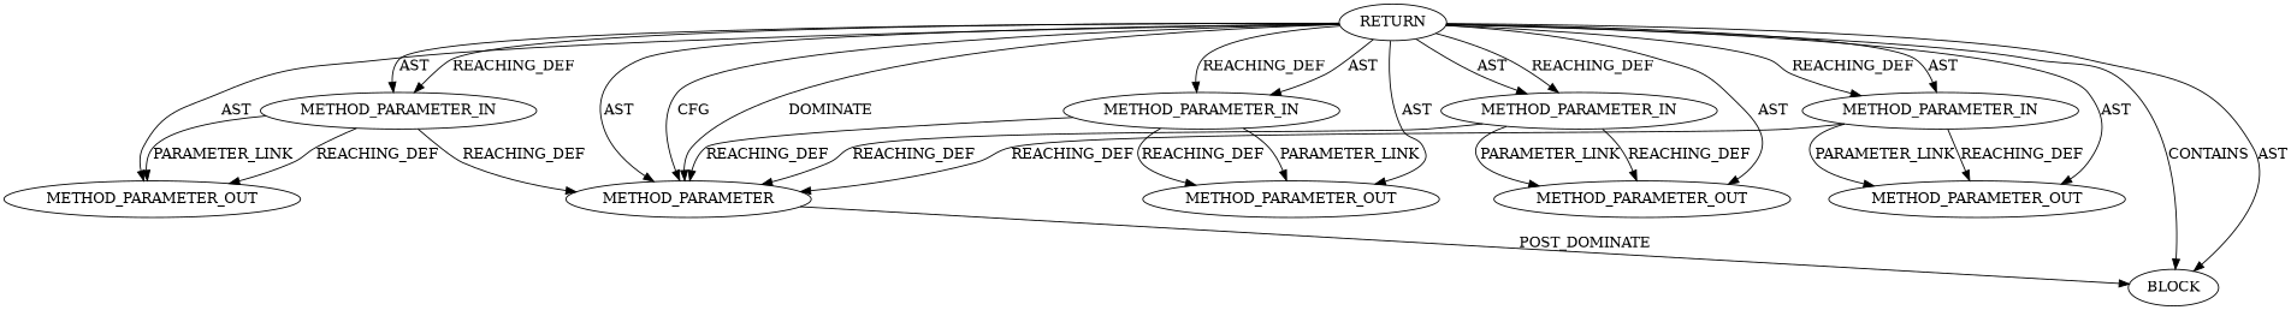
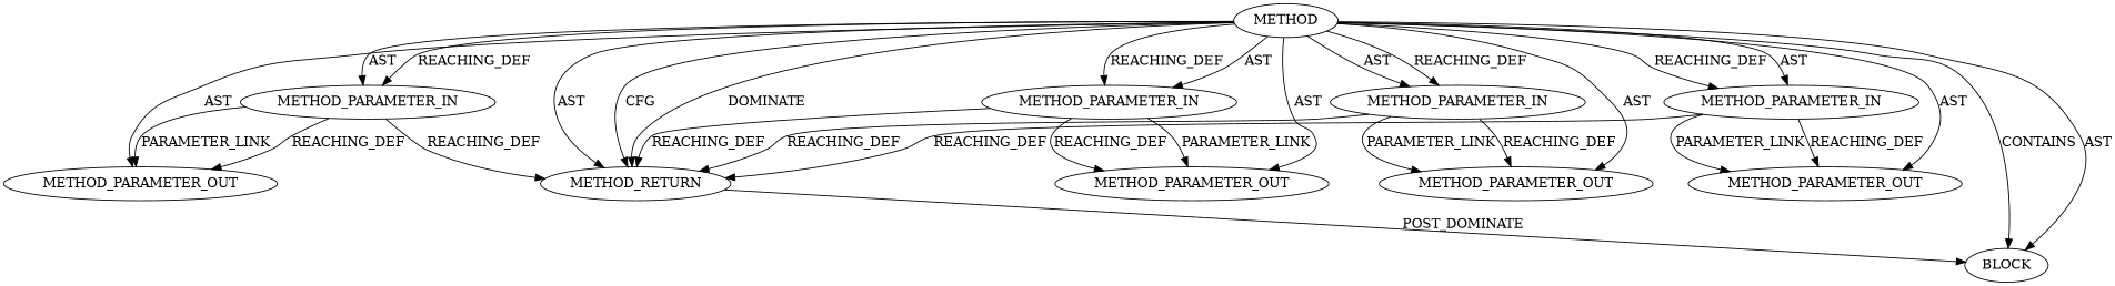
  digraph {
    node [CODE=p4 EVALUATION_STRATEGY=BY_VALUE IS_VARIADIC=false ORDER=2 TYPE_FULL_NAME=ANY]
    n1 [INDEX=4 NAME=p4 ORDER=4 label=METHOD_PARAMETER_IN]
-   n2 [CODE=RET label=METHOD_PARAMETER IS_VARIADIC=""]
+   n2 [CODE=RET label=METHOD_RETURN IS_VARIADIC=""]
    n3 [INDEX=4 NAME=p4 ORDER=4 label=METHOD_PARAMETER_OUT]
    n4 [ARGUMENT_INDEX=1 CODE="<empty>" ORDER=1 label=BLOCK EVALUATION_STRATEGY="" IS_VARIADIC=""]
    n5 [CODE=p2 INDEX=2 NAME=p2 label=METHOD_PARAMETER_OUT]
    n6 [CODE=p3 INDEX=3 NAME=p3 ORDER=3 label=METHOD_PARAMETER_OUT]
-   n7 [AST_PARENT_FULL_NAME="<global>" AST_PARENT_TYPE=NAMESPACE_BLOCK CODE="<empty>" FILENAME="<empty>" FULL_NAME=sk_msg_alloc IS_EXTERNAL=true NAME=sk_msg_alloc ORDER=0 label=RETURN EVALUATION_STRATEGY="" IS_VARIADIC="" TYPE_FULL_NAME=""]
+   n7 [AST_PARENT_FULL_NAME="<global>" AST_PARENT_TYPE=NAMESPACE_BLOCK CODE="<empty>" FILENAME="<empty>" FULL_NAME=sk_msg_alloc IS_EXTERNAL=true NAME=sk_msg_alloc ORDER=0 label=METHOD EVALUATION_STRATEGY="" IS_VARIADIC="" TYPE_FULL_NAME=""]
    n8 [CODE=p2 INDEX=2 NAME=p2 label=METHOD_PARAMETER_IN]
    n9 [CODE=p1 INDEX=1 NAME=p1 ORDER=1 label=METHOD_PARAMETER_OUT]
    n10 [CODE=p1 INDEX=1 NAME=p1 ORDER=1 label=METHOD_PARAMETER_IN]
    n11 [CODE=p3 INDEX=3 NAME=p3 ORDER=3 label=METHOD_PARAMETER_IN]
    n1 -> n2 [VARIABLE=p4 label=REACHING_DEF]
    n1 -> n3 [label=PARAMETER_LINK]
    n1 -> n3 [VARIABLE=p4 label=REACHING_DEF]
    n2 -> n4 [label=POST_DOMINATE]
    n7 -> n1 [label=AST]
    n7 -> n1 [label=REACHING_DEF]
    n7 -> n2 [label=DOMINATE]
    n7 -> n2 [label=AST]
    n7 -> n2 [label=CFG]
    n7 -> n3 [label=AST]
    n7 -> n4 [label=CONTAINS]
    n7 -> n4 [label=AST]
    n7 -> n5 [label=AST]
    n7 -> n6 [label=AST]
    n7 -> n8 [label=REACHING_DEF]
    n7 -> n8 [label=AST]
    n7 -> n9 [label=AST]
    n7 -> n10 [label=AST]
    n7 -> n10 [label=REACHING_DEF]
    n7 -> n11 [label=REACHING_DEF]
    n7 -> n11 [label=AST]
    n8 -> n2 [VARIABLE=p2 label=REACHING_DEF]
    n8 -> n5 [label=PARAMETER_LINK]
    n8 -> n5 [VARIABLE=p2 label=REACHING_DEF]
    n10 -> n2 [VARIABLE=p1 label=REACHING_DEF]
    n10 -> n9 [label=PARAMETER_LINK]
    n10 -> n9 [VARIABLE=p1 label=REACHING_DEF]
    n11 -> n2 [VARIABLE=p3 label=REACHING_DEF]
    n11 -> n6 [label=PARAMETER_LINK]
    n11 -> n6 [VARIABLE=p3 label=REACHING_DEF]
  }
